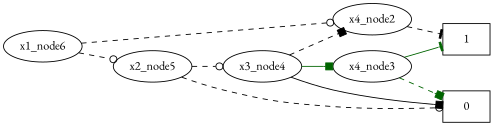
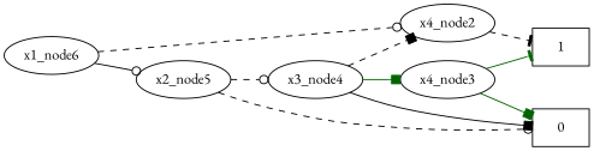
  digraph {
    fontname="EB Garamond"
    rankdir=LR
    node [fontname="EB Garamond"]
    edge [arrowhead=box color=black fontname="EB Garamond" style=dashed]
    0 [shape=box]
    1 [shape=box]
    x4_node2
    x4_node3
    x3_node4
    x2_node5
    x1_node6
    x4_node2 -> 1 [arrowhead=tee]
-   x4_node3 -> 0 [color=darkgreen]
+   x4_node3 -> 0 [color=darkgreen style=solid]
    x4_node3 -> 1 [arrowhead=tee color=darkgreen style=""]
    x3_node4 -> 0 [style=""]
    x3_node4 -> x4_node2
    x3_node4 -> x4_node3 [color=darkgreen style=""]
    x2_node5 -> 0 [arrowhead=odot]
    x2_node5 -> x3_node4 [arrowhead=odot]
    x1_node6 -> x4_node2 [arrowhead=odot]
-   x1_node6 -> x2_node5 [arrowhead=odot]
+   x1_node6 -> x2_node5 [arrowhead=odot style=""]
  }
